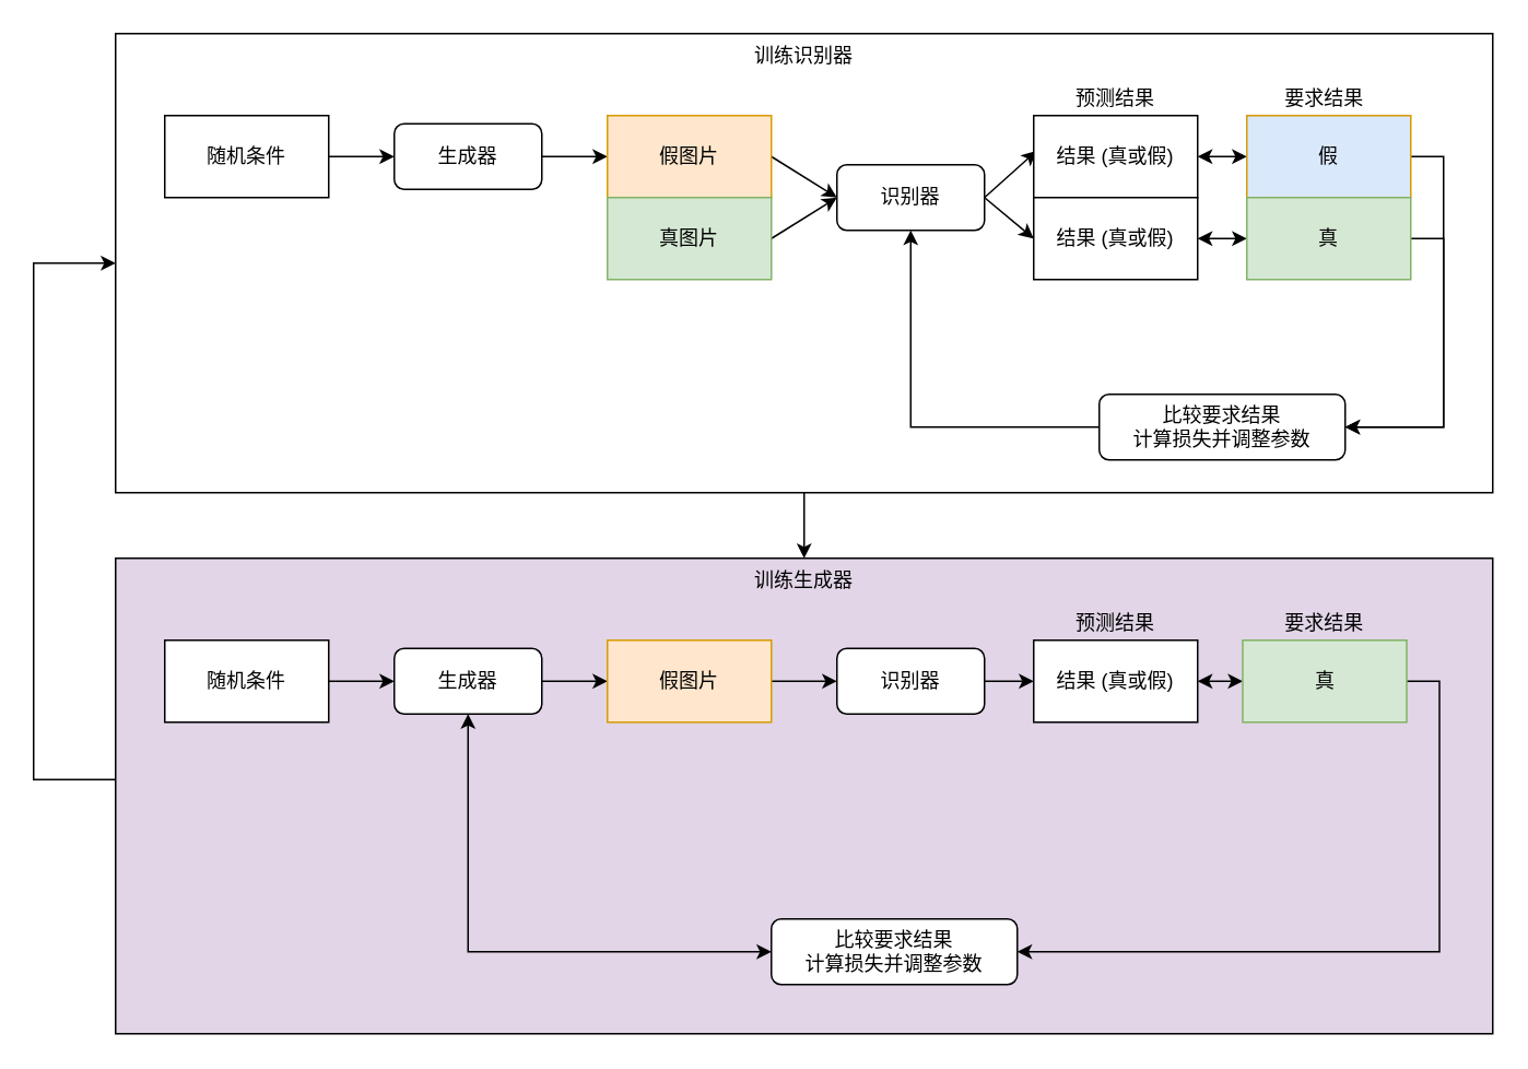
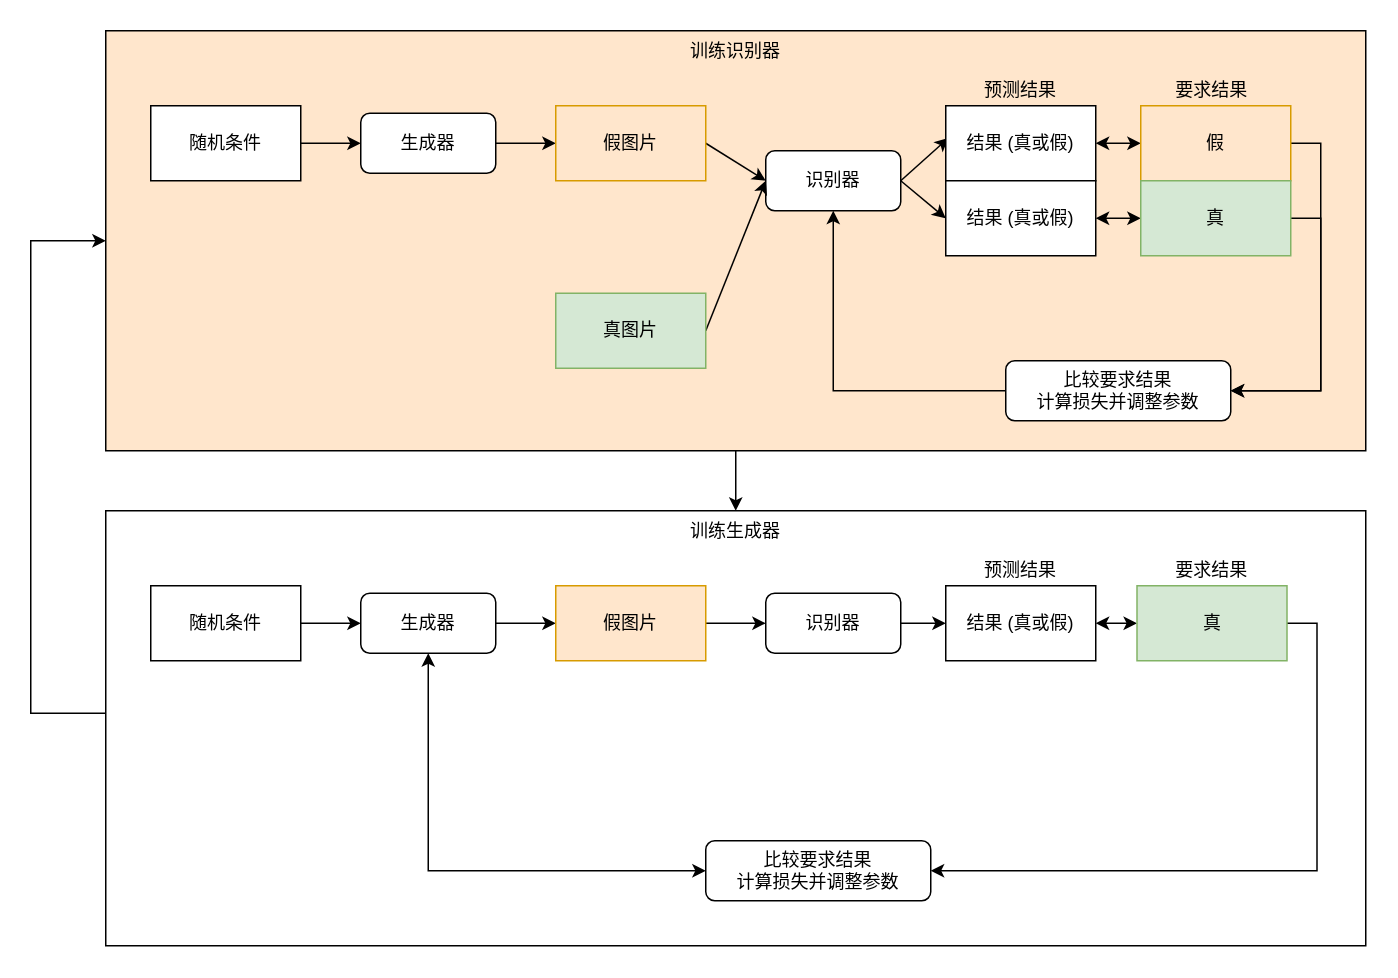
  <mxCell id="0" />
  <mxCell id="1" parent="0" />
  <mxCell id="2" style="edgeStyle=orthogonalEdgeStyle;rounded=0;orthogonalLoop=1;jettySize=auto;html=1;exitX=0.5;exitY=1;exitDx=0;exitDy=0;entryX=0.5;entryY=0;entryDx=0;entryDy=0;startArrow=none;startFill=0;" edge="1" parent="1" source="3" target="15"><mxGeometry relative="1" as="geometry" /></mxCell>
- <mxCell id="3" value="训练识别器" style="rounded=0;whiteSpace=wrap;html=1;verticalAlign=top;" vertex="1" parent="1"><mxGeometry x="70" y="20" width="840" height="280" as="geometry" /></mxCell>
+ <mxCell id="3" value="训练识别器" style="rounded=0;whiteSpace=wrap;html=1;verticalAlign=top;fillColor=#ffe6cc;" vertex="1" parent="1"><mxGeometry x="70" y="20" width="840" height="280" as="geometry" /></mxCell>
  <mxCell id="4" style="edgeStyle=none;rounded=0;orthogonalLoop=1;jettySize=auto;html=1;exitX=1;exitY=0.5;exitDx=0;exitDy=0;startArrow=classic;startFill=1;" edge="1" parent="1" target="10"><mxGeometry relative="1" as="geometry"><mxPoint x="730" y="95" as="sourcePoint" /></mxGeometry></mxCell>
  <mxCell id="5" style="edgeStyle=none;rounded=0;orthogonalLoop=1;jettySize=auto;html=1;exitX=1;exitY=0.5;exitDx=0;exitDy=0;entryX=0;entryY=0.5;entryDx=0;entryDy=0;startArrow=classic;startFill=1;" edge="1" parent="1" source="42" target="12"><mxGeometry relative="1" as="geometry"><mxPoint x="730" y="165" as="sourcePoint" /></mxGeometry></mxCell>
  <mxCell id="6" style="rounded=0;orthogonalLoop=1;jettySize=auto;html=1;exitX=0;exitY=0.5;exitDx=0;exitDy=0;entryX=0.5;entryY=1;entryDx=0;entryDy=0;" edge="1" parent="1" source="7" target="37"><mxGeometry relative="1" as="geometry"><mxPoint x="480" y="150" as="targetPoint" /><Array as="points"><mxPoint x="555" y="260" /></Array></mxGeometry></mxCell>
  <mxCell id="7" value="比较要求结果&lt;br&gt;计算损失并调整参数" style="rounded=1;whiteSpace=wrap;html=1;" vertex="1" parent="1"><mxGeometry x="670" y="240" width="150" height="40" as="geometry" /></mxCell>
  <mxCell id="8" value="预测结果" style="text;html=1;strokeColor=none;fillColor=none;align=center;verticalAlign=middle;whiteSpace=wrap;rounded=0;" vertex="1" parent="1"><mxGeometry x="655" y="50" width="50" height="20" as="geometry" /></mxCell>
  <mxCell id="9" style="rounded=0;orthogonalLoop=1;jettySize=auto;html=1;exitX=1;exitY=0.5;exitDx=0;exitDy=0;entryX=1;entryY=0.5;entryDx=0;entryDy=0;startArrow=none;startFill=0;edgeStyle=orthogonalEdgeStyle;" edge="1" parent="1" source="10" target="7"><mxGeometry relative="1" as="geometry" /></mxCell>
- <mxCell id="10" value="假" style="rounded=0;whiteSpace=wrap;html=1;fillColor=#dae8fc;strokeColor=#d79b00;" vertex="1" parent="1"><mxGeometry x="760" y="70" width="100" height="50" as="geometry" /></mxCell>
+ <mxCell id="10" value="假" style="rounded=0;whiteSpace=wrap;html=1;fillColor=#ffe6cc;strokeColor=#d79b00;" vertex="1" parent="1"><mxGeometry x="760" y="70" width="100" height="50" as="geometry" /></mxCell>
  <mxCell id="11" style="edgeStyle=orthogonalEdgeStyle;rounded=0;orthogonalLoop=1;jettySize=auto;html=1;exitX=1;exitY=0.5;exitDx=0;exitDy=0;entryX=1;entryY=0.5;entryDx=0;entryDy=0;startArrow=none;startFill=0;" edge="1" parent="1" source="12" target="7"><mxGeometry relative="1" as="geometry" /></mxCell>
  <mxCell id="12" value="真" style="rounded=0;whiteSpace=wrap;html=1;fillColor=#d5e8d4;strokeColor=#82b366;" vertex="1" parent="1"><mxGeometry x="760" y="120" width="100" height="50" as="geometry" /></mxCell>
  <mxCell id="13" value="要求结果" style="text;html=1;strokeColor=none;fillColor=none;align=center;verticalAlign=middle;whiteSpace=wrap;rounded=0;" vertex="1" parent="1"><mxGeometry x="780" y="50" width="55" height="20" as="geometry" /></mxCell>
  <mxCell id="14" style="edgeStyle=orthogonalEdgeStyle;rounded=0;orthogonalLoop=1;jettySize=auto;html=1;exitX=0;exitY=0.5;exitDx=0;exitDy=0;entryX=0;entryY=0.5;entryDx=0;entryDy=0;startArrow=none;startFill=0;" edge="1" parent="1" source="15" target="3"><mxGeometry relative="1" as="geometry"><Array as="points"><mxPoint x="20" y="475" /><mxPoint x="20" y="160" /></Array></mxGeometry></mxCell>
- <mxCell id="15" value="训练生成器" style="rounded=0;whiteSpace=wrap;html=1;verticalAlign=top;fillColor=#e1d5e7;" vertex="1" parent="1"><mxGeometry x="70" y="340" width="840" height="290" as="geometry" /></mxCell>
+ <mxCell id="15" value="训练生成器" style="rounded=0;whiteSpace=wrap;html=1;verticalAlign=top;" vertex="1" parent="1"><mxGeometry x="70" y="340" width="840" height="290" as="geometry" /></mxCell>
  <mxCell id="16" style="edgeStyle=orthogonalEdgeStyle;rounded=0;orthogonalLoop=1;jettySize=auto;html=1;exitX=1;exitY=0.5;exitDx=0;exitDy=0;entryX=0;entryY=0.5;entryDx=0;entryDy=0;" edge="1" parent="1" source="17" target="21"><mxGeometry relative="1" as="geometry" /></mxCell>
  <mxCell id="17" value="生成器" style="rounded=1;whiteSpace=wrap;html=1;" vertex="1" parent="1"><mxGeometry x="240" y="395" width="90" height="40" as="geometry" /></mxCell>
  <mxCell id="18" style="edgeStyle=orthogonalEdgeStyle;rounded=0;orthogonalLoop=1;jettySize=auto;html=1;exitX=1;exitY=0.5;exitDx=0;exitDy=0;entryX=0;entryY=0.5;entryDx=0;entryDy=0;" edge="1" parent="1" source="19" target="17"><mxGeometry relative="1" as="geometry" /></mxCell>
  <mxCell id="19" value="随机条件" style="rounded=0;whiteSpace=wrap;html=1;" vertex="1" parent="1"><mxGeometry x="100" y="390" width="100" height="50" as="geometry" /></mxCell>
  <mxCell id="20" style="edgeStyle=orthogonalEdgeStyle;rounded=0;orthogonalLoop=1;jettySize=auto;html=1;exitX=1;exitY=0.5;exitDx=0;exitDy=0;entryX=0;entryY=0.5;entryDx=0;entryDy=0;startArrow=none;startFill=0;" edge="1" parent="1" source="21" target="23"><mxGeometry relative="1" as="geometry" /></mxCell>
  <mxCell id="21" value="假图片" style="rounded=0;whiteSpace=wrap;html=1;fillColor=#ffe6cc;strokeColor=#d79b00;" vertex="1" parent="1"><mxGeometry x="370" y="390" width="100" height="50" as="geometry" /></mxCell>
  <mxCell id="22" style="edgeStyle=none;rounded=0;orthogonalLoop=1;jettySize=auto;html=1;exitX=1;exitY=0.5;exitDx=0;exitDy=0;entryX=0;entryY=0.5;entryDx=0;entryDy=0;startArrow=none;startFill=0;" edge="1" parent="1" source="23" target="25"><mxGeometry relative="1" as="geometry" /></mxCell>
  <mxCell id="23" value="识别器" style="rounded=1;whiteSpace=wrap;html=1;" vertex="1" parent="1"><mxGeometry x="510" y="395" width="90" height="40" as="geometry" /></mxCell>
  <mxCell id="24" style="edgeStyle=orthogonalEdgeStyle;rounded=0;orthogonalLoop=1;jettySize=auto;html=1;exitX=1;exitY=0.5;exitDx=0;exitDy=0;startArrow=classic;startFill=1;" edge="1" parent="1" source="25" target="27"><mxGeometry relative="1" as="geometry" /></mxCell>
  <mxCell id="25" value="结果 (真或假)" style="rounded=0;whiteSpace=wrap;html=1;" vertex="1" parent="1"><mxGeometry x="630" y="390" width="100" height="50" as="geometry" /></mxCell>
  <mxCell id="26" style="edgeStyle=orthogonalEdgeStyle;rounded=0;orthogonalLoop=1;jettySize=auto;html=1;exitX=1;exitY=0.5;exitDx=0;exitDy=0;entryX=1;entryY=0.5;entryDx=0;entryDy=0;startArrow=none;startFill=0;" edge="1" parent="1" source="27" target="29"><mxGeometry relative="1" as="geometry" /></mxCell>
  <mxCell id="27" value="真" style="rounded=0;whiteSpace=wrap;html=1;fillColor=#d5e8d4;strokeColor=#82b366;" vertex="1" parent="1"><mxGeometry x="757.5" y="390" width="100" height="50" as="geometry" /></mxCell>
  <mxCell id="28" style="edgeStyle=orthogonalEdgeStyle;rounded=0;orthogonalLoop=1;jettySize=auto;html=1;exitX=0;exitY=0.5;exitDx=0;exitDy=0;entryX=0.5;entryY=1;entryDx=0;entryDy=0;startArrow=classic;startFill=1;" edge="1" parent="1" source="29" target="17"><mxGeometry relative="1" as="geometry" /></mxCell>
  <mxCell id="29" value="比较要求结果&lt;br&gt;计算损失并调整参数" style="rounded=1;whiteSpace=wrap;html=1;" vertex="1" parent="1"><mxGeometry x="470" y="560" width="150" height="40" as="geometry" /></mxCell>
  <mxCell id="30" style="edgeStyle=orthogonalEdgeStyle;rounded=0;orthogonalLoop=1;jettySize=auto;html=1;exitX=1;exitY=0.5;exitDx=0;exitDy=0;entryX=0;entryY=0.5;entryDx=0;entryDy=0;" edge="1" parent="1" source="31"><mxGeometry relative="1" as="geometry"><mxPoint x="370" y="95" as="targetPoint" /></mxGeometry></mxCell>
  <mxCell id="31" value="生成器" style="rounded=1;whiteSpace=wrap;html=1;" vertex="1" parent="1"><mxGeometry x="240" y="75" width="90" height="40" as="geometry" /></mxCell>
  <mxCell id="32" style="edgeStyle=orthogonalEdgeStyle;rounded=0;orthogonalLoop=1;jettySize=auto;html=1;exitX=1;exitY=0.5;exitDx=0;exitDy=0;entryX=0;entryY=0.5;entryDx=0;entryDy=0;" edge="1" parent="1" source="33" target="31"><mxGeometry relative="1" as="geometry" /></mxCell>
  <mxCell id="33" value="随机条件" style="rounded=0;whiteSpace=wrap;html=1;" vertex="1" parent="1"><mxGeometry x="100" y="70" width="100" height="50" as="geometry" /></mxCell>
  <mxCell id="34" style="rounded=0;orthogonalLoop=1;jettySize=auto;html=1;exitX=1;exitY=0.5;exitDx=0;exitDy=0;entryX=0;entryY=0.5;entryDx=0;entryDy=0;startArrow=none;startFill=0;" edge="1" parent="1" target="37"><mxGeometry relative="1" as="geometry"><mxPoint x="470" y="95" as="sourcePoint" /></mxGeometry></mxCell>
  <mxCell id="35" style="edgeStyle=none;rounded=0;orthogonalLoop=1;jettySize=auto;html=1;exitX=1;exitY=0.5;exitDx=0;exitDy=0;entryX=0.017;entryY=0.431;entryDx=0;entryDy=0;entryPerimeter=0;startArrow=none;startFill=0;" edge="1" parent="1" source="37" target="41"><mxGeometry relative="1" as="geometry" /></mxCell>
  <mxCell id="36" style="edgeStyle=none;rounded=0;orthogonalLoop=1;jettySize=auto;html=1;exitX=1;exitY=0.5;exitDx=0;exitDy=0;entryX=0;entryY=0.5;entryDx=0;entryDy=0;startArrow=none;startFill=0;" edge="1" parent="1" source="37" target="42"><mxGeometry relative="1" as="geometry" /></mxCell>
  <mxCell id="37" value="识别器" style="rounded=1;whiteSpace=wrap;html=1;" vertex="1" parent="1"><mxGeometry x="510" y="100" width="90" height="40" as="geometry" /></mxCell>
  <mxCell id="38" value="假图片" style="rounded=0;whiteSpace=wrap;html=1;fillColor=#ffe6cc;strokeColor=#d79b00;" vertex="1" parent="1"><mxGeometry x="370" y="70" width="100" height="50" as="geometry" /></mxCell>
  <mxCell id="39" style="rounded=0;orthogonalLoop=1;jettySize=auto;html=1;exitX=1;exitY=0.5;exitDx=0;exitDy=0;entryX=0;entryY=0.5;entryDx=0;entryDy=0;startArrow=none;startFill=0;" edge="1" parent="1" source="40" target="37"><mxGeometry relative="1" as="geometry" /></mxCell>
- <mxCell id="40" value="真图片" style="rounded=0;whiteSpace=wrap;html=1;fillColor=#d5e8d4;strokeColor=#82b366;" vertex="1" parent="1"><mxGeometry x="370" y="120" width="100" height="50" as="geometry" /></mxCell>
+ <mxCell id="40" value="真图片" style="rounded=0;whiteSpace=wrap;html=1;fillColor=#d5e8d4;strokeColor=#82b366;" vertex="1" parent="1"><mxGeometry x="370" y="195" width="100" height="50" as="geometry" /></mxCell>
  <mxCell id="41" value="结果 (真或假)" style="rounded=0;whiteSpace=wrap;html=1;" vertex="1" parent="1"><mxGeometry x="630" y="70" width="100" height="50" as="geometry" /></mxCell>
  <mxCell id="42" value="结果 (真或假)" style="rounded=0;whiteSpace=wrap;html=1;" vertex="1" parent="1"><mxGeometry x="630" y="120" width="100" height="50" as="geometry" /></mxCell>
  <mxCell id="43" value="预测结果" style="text;html=1;strokeColor=none;fillColor=none;align=center;verticalAlign=middle;whiteSpace=wrap;rounded=0;" vertex="1" parent="1"><mxGeometry x="655" y="370" width="50" height="20" as="geometry" /></mxCell>
  <mxCell id="44" value="要求结果" style="text;html=1;strokeColor=none;fillColor=none;align=center;verticalAlign=middle;whiteSpace=wrap;rounded=0;" vertex="1" parent="1"><mxGeometry x="780" y="370" width="55" height="20" as="geometry" /></mxCell>
